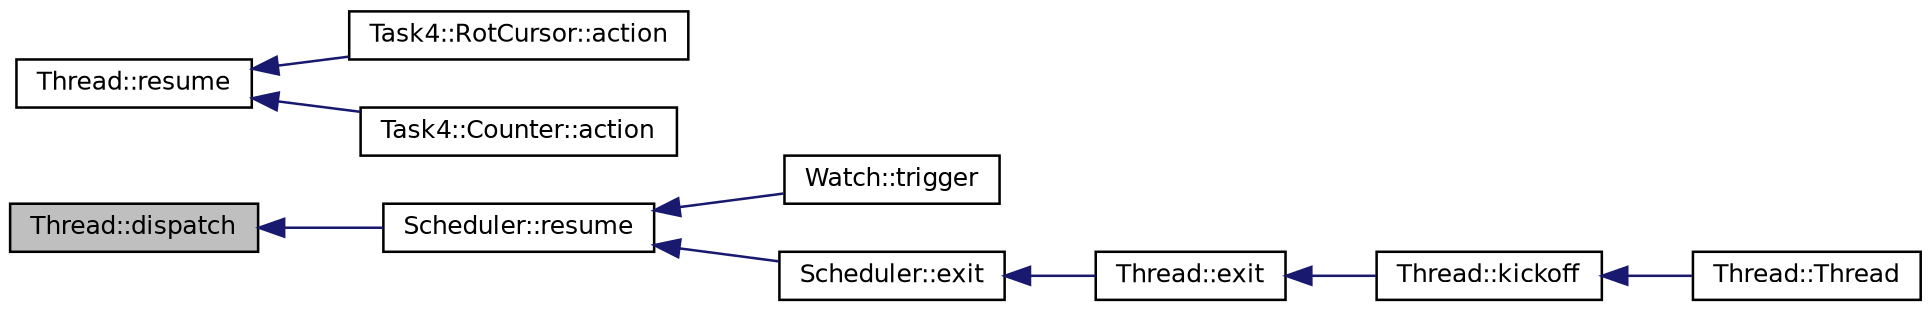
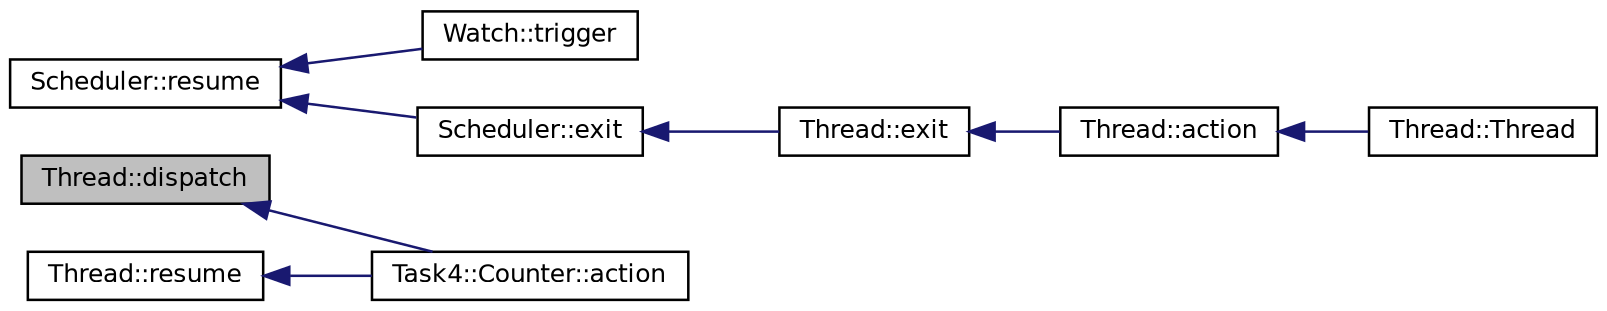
  digraph {
    rankdir=LR
    node [color=black fontname=Helvetica fontsize=10 shape=record]
    edge [color=midnightblue dir=back fontname=Helvetica fontsize=10 labelfontname=Helvetica labelfontsize=10 style=solid]
    n1 [fillcolor=grey75 fontcolor=black height=0.2 label="Thread::dispatch" style=filled width=0.4]
    n2 [height=0.2 label="Scheduler::resume" width=0.4]
    n3 [height=0.2 label="Watch::trigger" width=0.4]
    n4 [height=0.2 label="Scheduler::exit" width=0.4]
    n5 [height=0.2 label="Thread::exit" width=0.4]
    n6 [height=0.2 label="Thread::resume" width=0.4]
-   n7 [height=0.2 label="Task4::RotCursor::action" width=0.4]
    n8 [height=0.2 label="Task4::Counter::action" width=0.4]
-   n9 [height=0.2 label="Thread::kickoff" width=0.4]
+   n9 [height=0.2 label="Thread::action" width=0.4]
    n10 [height=0.2 label="Thread::Thread" width=0.4]
-   n1 -> n2
+   n1 -> n8
    n2 -> n3
    n2 -> n4
    n4 -> n5
    n5 -> n9
-   n6 -> n7
    n6 -> n8
    n9 -> n10
  }
